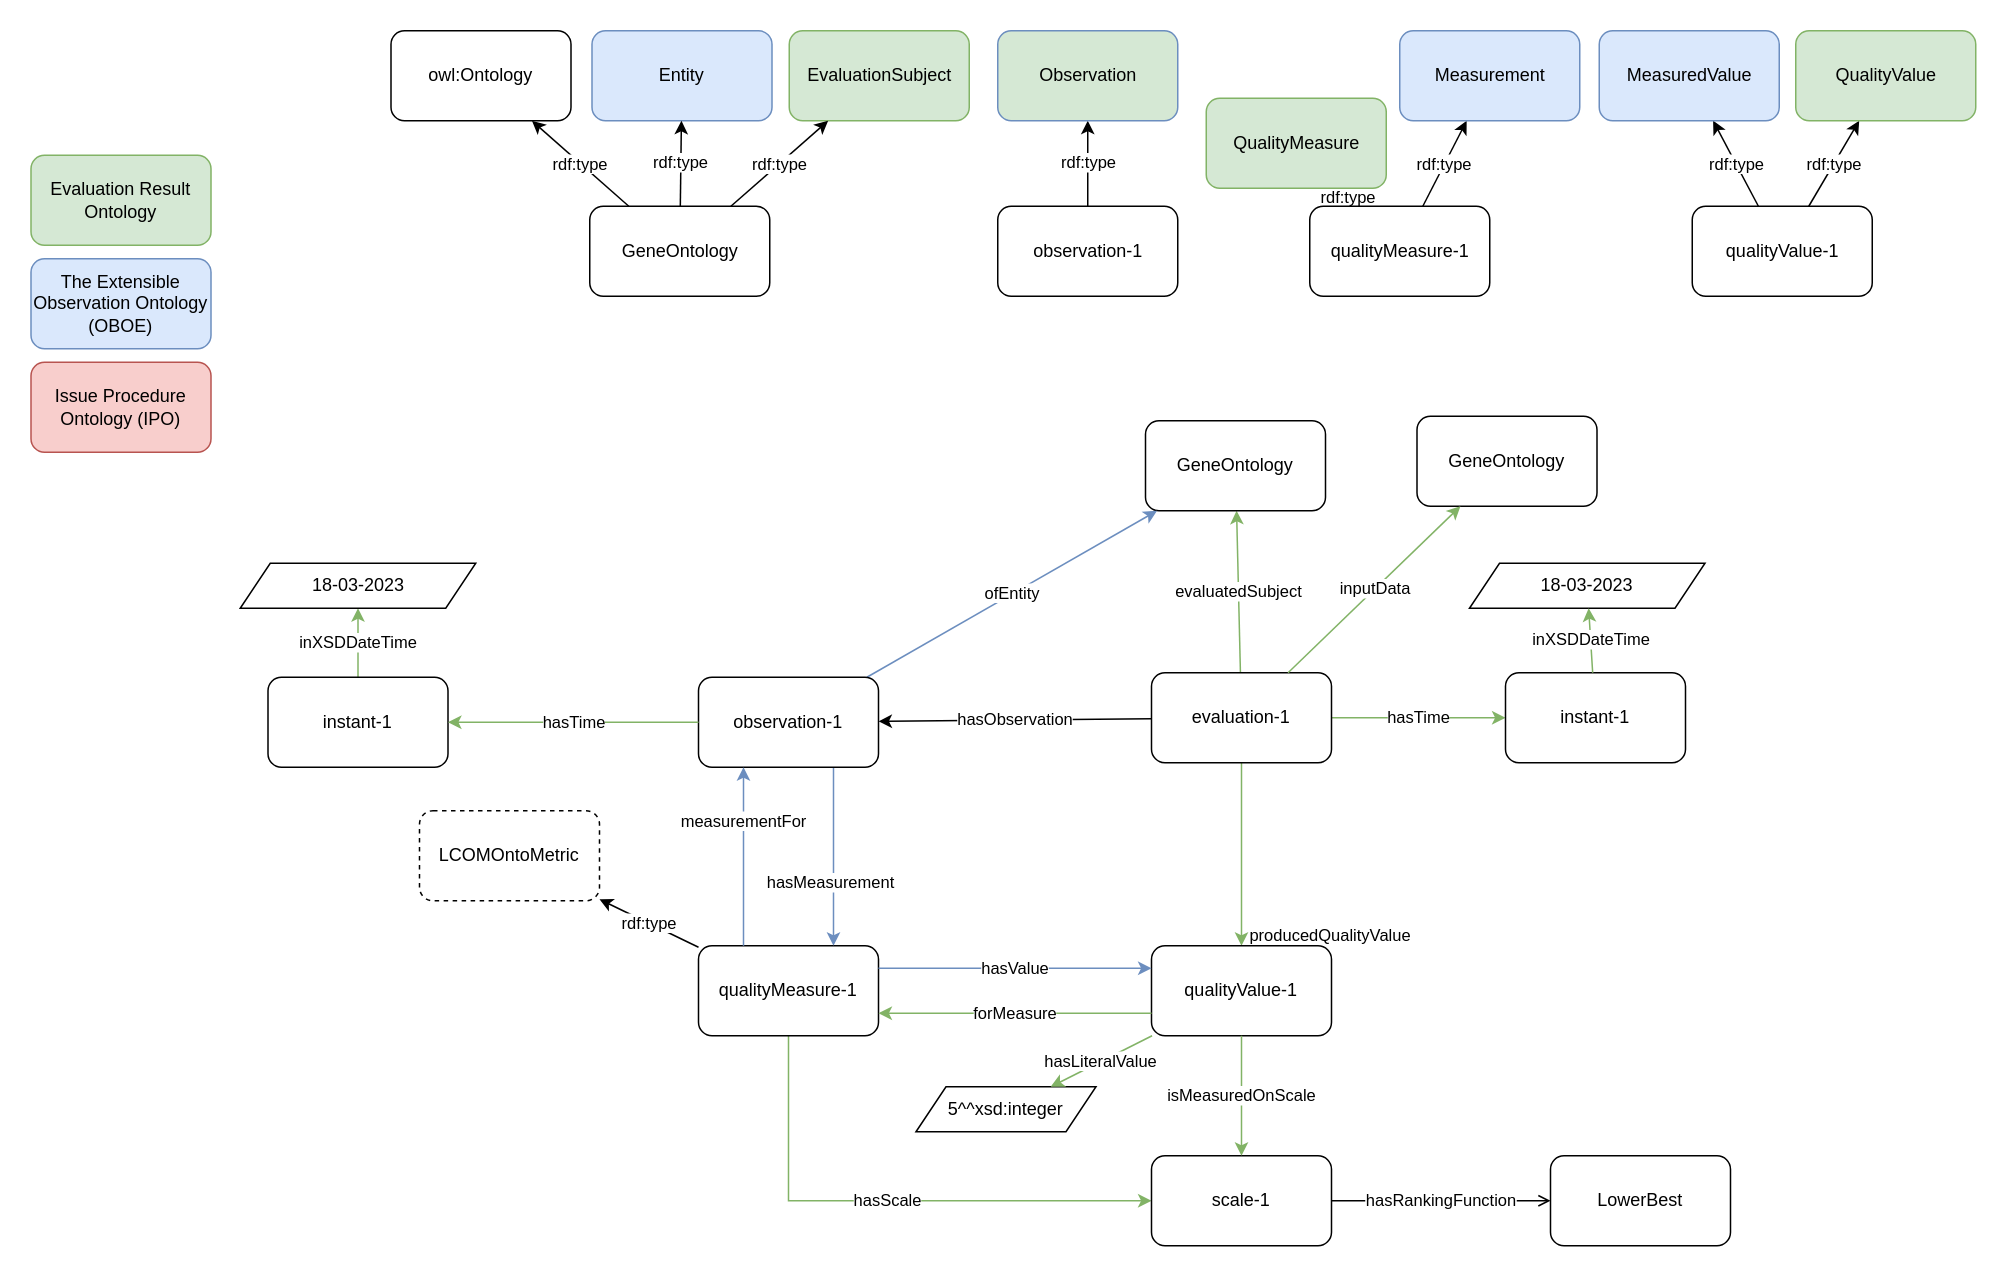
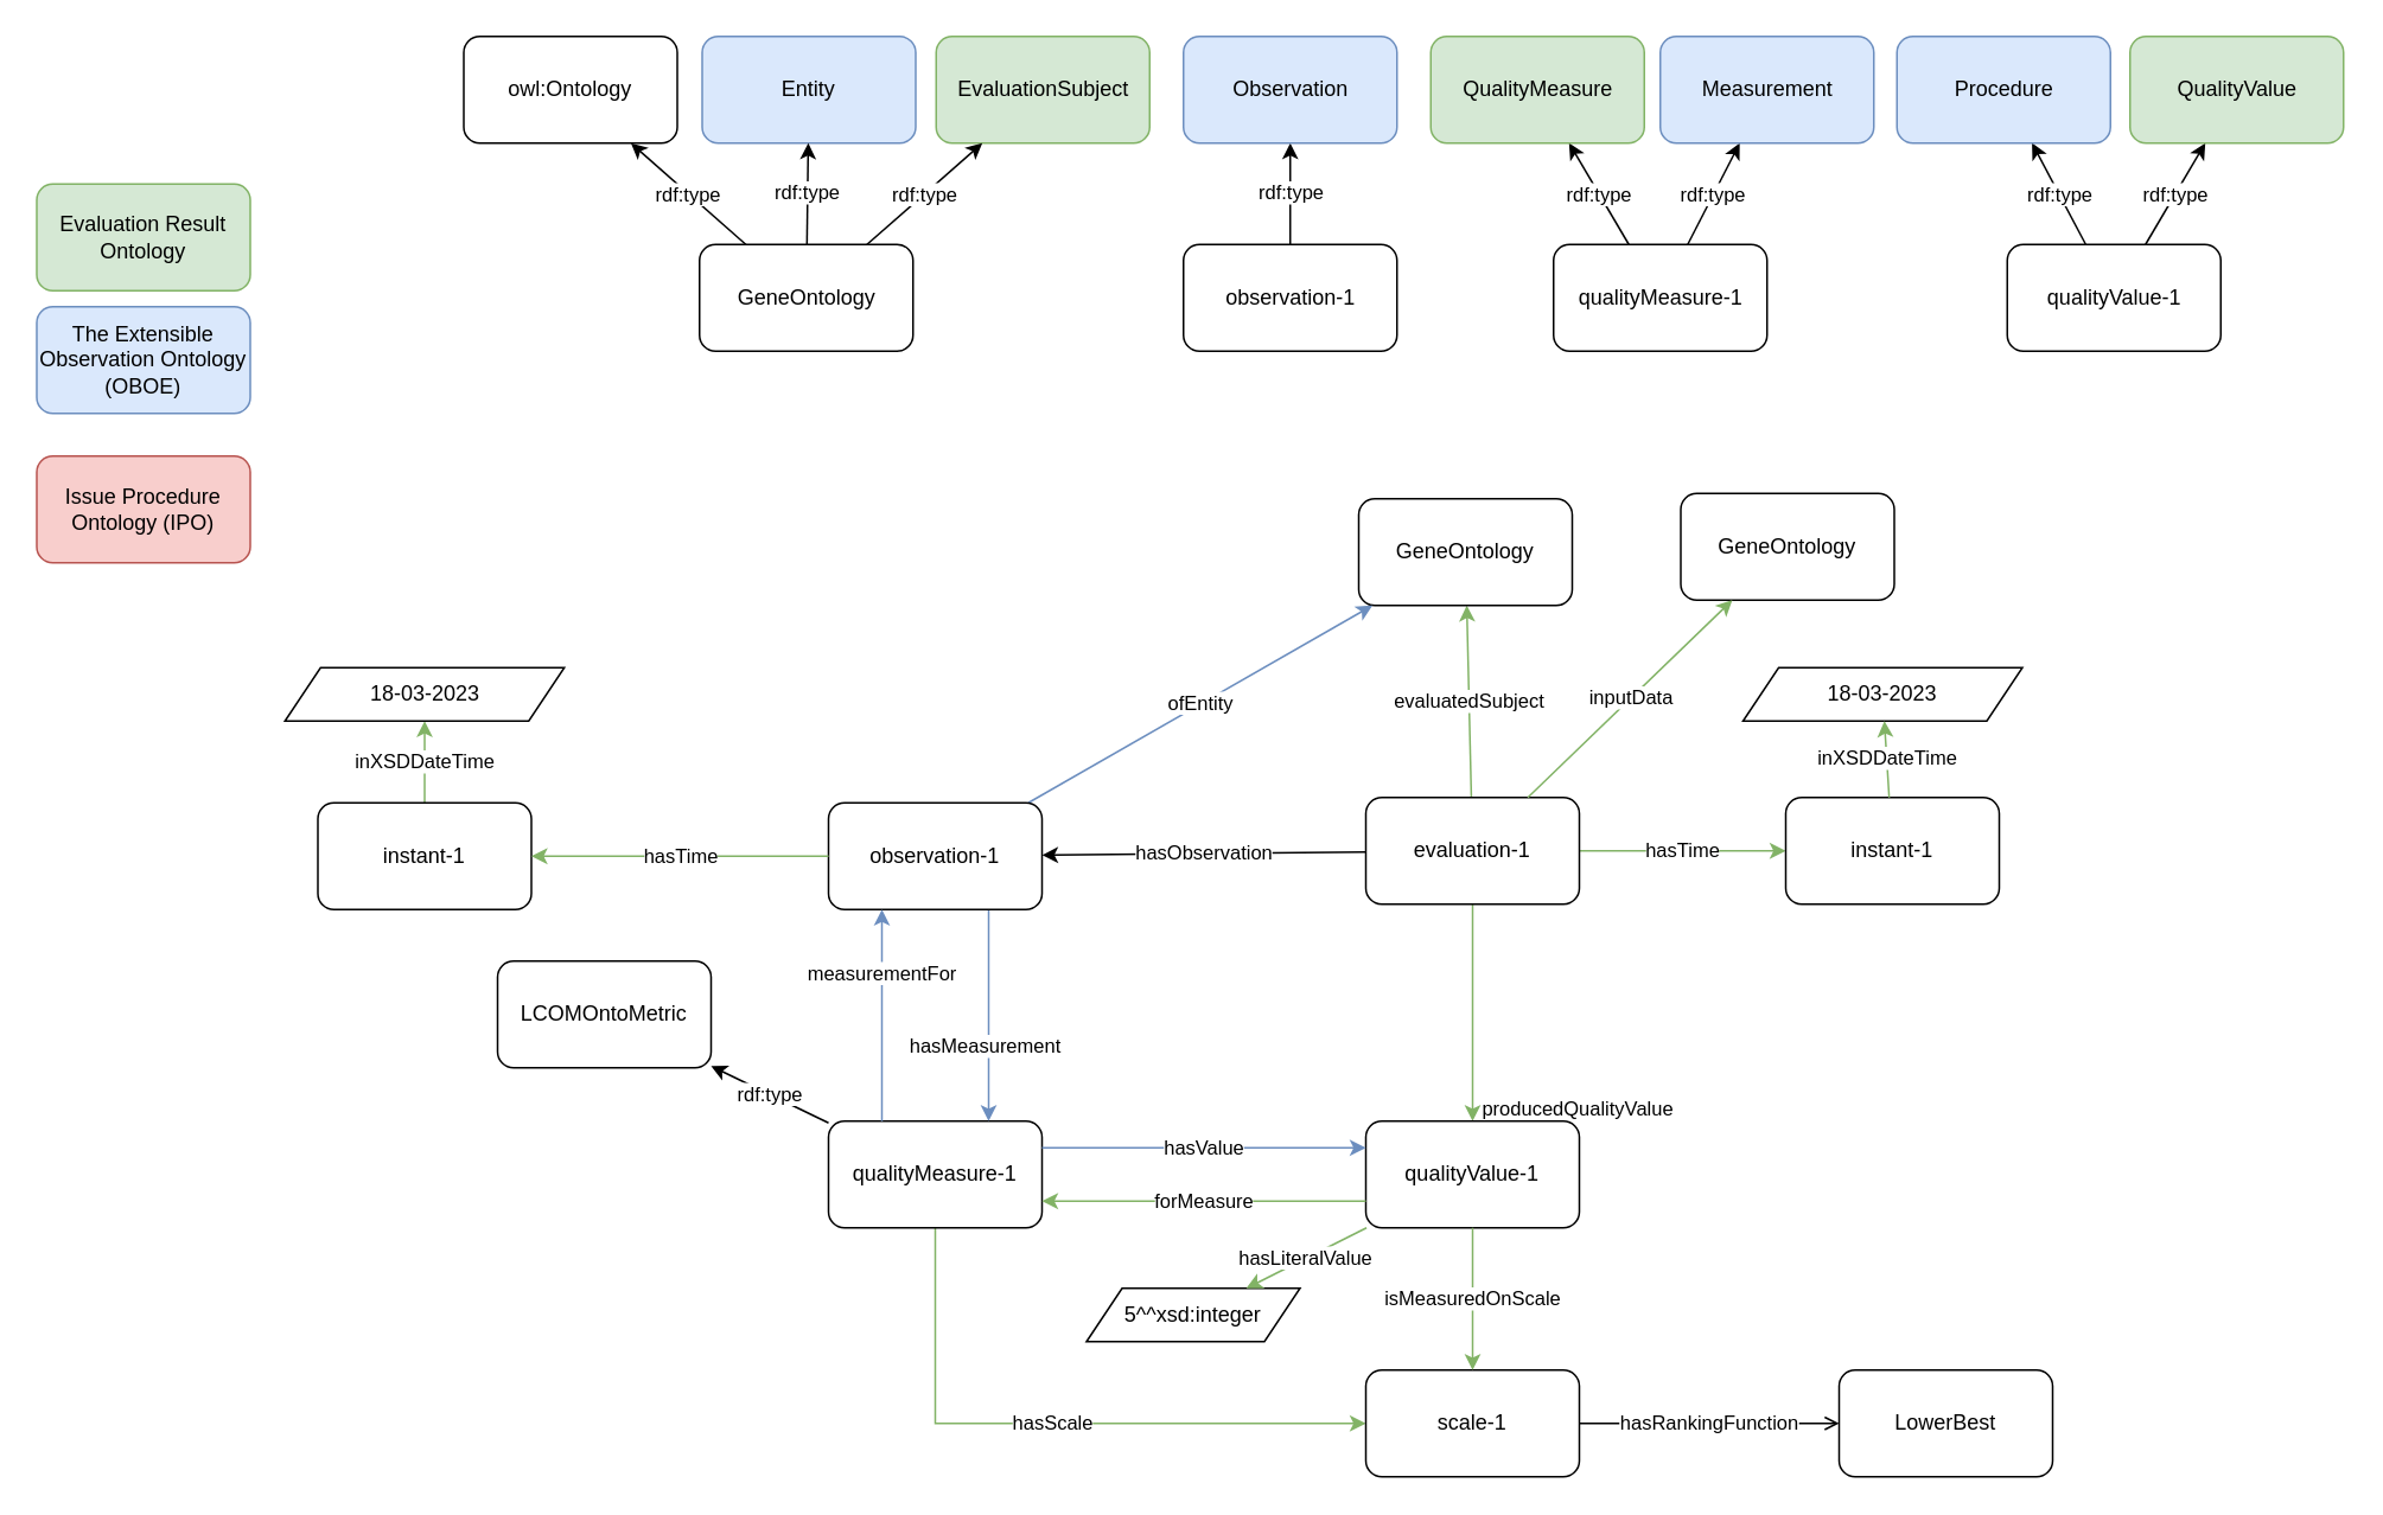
  <mxCell id="0" />
  <mxCell id="1" parent="0" />
  <mxCell id="2" value="producedQualityValue" style="edgeStyle=orthogonalEdgeStyle;rounded=0;orthogonalLoop=1;jettySize=auto;html=1;fillColor=#d5e8d4;strokeColor=#82b366;" edge="1" parent="1" source="6" target="12"><mxGeometry x="0.883" y="59" relative="1" as="geometry"><mxPoint as="offset" /></mxGeometry></mxCell>
  <mxCell id="3" value="evaluatedSubject" style="rounded=0;orthogonalLoop=1;jettySize=auto;html=1;fillColor=#d5e8d4;strokeColor=#82b366;" edge="1" parent="1" source="6" target="7"><mxGeometry relative="1" as="geometry" /></mxCell>
  <mxCell id="4" value="hasTime" style="rounded=0;orthogonalLoop=1;jettySize=auto;html=1;fillColor=#d5e8d4;strokeColor=#82b366;" edge="1" parent="1" source="6" target="15"><mxGeometry relative="1" as="geometry" /></mxCell>
  <mxCell id="5" value="hasObservation" style="rounded=0;orthogonalLoop=1;jettySize=auto;html=1;" edge="1" parent="1" source="6" target="26"><mxGeometry x="-0.004" relative="1" as="geometry"><mxPoint as="offset" /></mxGeometry></mxCell>
  <mxCell id="6" value="evaluation-1" style="rounded=1;whiteSpace=wrap;html=1;" vertex="1" parent="1"><mxGeometry x="767" y="448" width="120" height="60" as="geometry" /></mxCell>
  <mxCell id="7" value="GeneOntology" style="rounded=1;whiteSpace=wrap;html=1;" vertex="1" parent="1"><mxGeometry x="763" y="280" width="120" height="60" as="geometry" /></mxCell>
  <mxCell id="8" value="GeneOntology" style="rounded=1;whiteSpace=wrap;html=1;" vertex="1" parent="1"><mxGeometry x="944" y="277" width="120" height="60" as="geometry" /></mxCell>
  <mxCell id="9" value="hasScale" style="edgeStyle=orthogonalEdgeStyle;rounded=0;orthogonalLoop=1;jettySize=auto;html=1;exitX=0.5;exitY=1;exitDx=0;exitDy=0;entryX=0;entryY=0.5;entryDx=0;entryDy=0;fillColor=#d5e8d4;strokeColor=#82b366;" edge="1" parent="1" source="11" target="13"><mxGeometry relative="1" as="geometry" /></mxCell>
  <mxCell id="10" value="rdf:type" style="rounded=0;orthogonalLoop=1;jettySize=auto;html=1;" edge="1" parent="1" source="11" target="36"><mxGeometry relative="1" as="geometry" /></mxCell>
  <mxCell id="11" value="qualityMeasure-1" style="rounded=1;whiteSpace=wrap;html=1;" vertex="1" parent="1"><mxGeometry x="465" y="630" width="120" height="60" as="geometry" /></mxCell>
  <mxCell id="12" value="qualityValue-1" style="rounded=1;whiteSpace=wrap;html=1;" vertex="1" parent="1"><mxGeometry x="767" y="630" width="120" height="60" as="geometry" /></mxCell>
  <mxCell id="13" value="scale-1" style="rounded=1;whiteSpace=wrap;html=1;" vertex="1" parent="1"><mxGeometry x="767" y="770" width="120" height="60" as="geometry" /></mxCell>
  <mxCell id="14" value="5^^xsd:integer" style="shape=parallelogram;perimeter=parallelogramPerimeter;whiteSpace=wrap;html=1;fixedSize=1;" vertex="1" parent="1"><mxGeometry x="610" y="724" width="120" height="30" as="geometry" /></mxCell>
  <mxCell id="15" value="instant-1" style="rounded=1;whiteSpace=wrap;html=1;" vertex="1" parent="1"><mxGeometry x="1003" y="448" width="120" height="60" as="geometry" /></mxCell>
  <mxCell id="16" value="18-03-2023" style="shape=parallelogram;perimeter=parallelogramPerimeter;whiteSpace=wrap;html=1;fixedSize=1;" vertex="1" parent="1"><mxGeometry x="979" y="375" width="157" height="30" as="geometry" /></mxCell>
  <mxCell id="17" value="inputData" style="endArrow=classic;html=1;rounded=0;fillColor=#d5e8d4;strokeColor=#82b366;" edge="1" parent="1" source="6" target="8"><mxGeometry width="50" height="50" relative="1" as="geometry"><mxPoint x="803" y="518" as="sourcePoint" /><mxPoint x="853" y="468" as="targetPoint" /></mxGeometry></mxCell>
  <mxCell id="18" value="forMeasure" style="endArrow=classic;html=1;rounded=0;fillColor=#d5e8d4;strokeColor=#82b366;entryX=1;entryY=0.75;entryDx=0;entryDy=0;exitX=0;exitY=0.75;exitDx=0;exitDy=0;" edge="1" parent="1" source="12" target="11"><mxGeometry width="50" height="50" relative="1" as="geometry"><mxPoint x="803" y="510" as="sourcePoint" /><mxPoint x="853" y="460" as="targetPoint" /></mxGeometry></mxCell>
  <mxCell id="19" value="hasLiteralValue" style="endArrow=classic;html=1;rounded=0;fillColor=#d5e8d4;strokeColor=#82b366;" edge="1" parent="1" source="12" target="14"><mxGeometry width="50" height="50" relative="1" as="geometry"><mxPoint x="803" y="510" as="sourcePoint" /><mxPoint x="853" y="460" as="targetPoint" /></mxGeometry></mxCell>
  <mxCell id="20" value="isMeasuredOnScale" style="endArrow=classic;html=1;rounded=0;fillColor=#d5e8d4;strokeColor=#82b366;" edge="1" parent="1" source="12" target="13"><mxGeometry width="50" height="50" relative="1" as="geometry"><mxPoint x="803" y="510" as="sourcePoint" /><mxPoint x="853" y="460" as="targetPoint" /></mxGeometry></mxCell>
  <mxCell id="21" value="LowerBest" style="rounded=1;whiteSpace=wrap;html=1;" vertex="1" parent="1"><mxGeometry x="1033" y="770" width="120" height="60" as="geometry" /></mxCell>
  <mxCell id="22" value="hasRankingFunction" style="endArrow=open;html=1;rounded=0;" edge="1" parent="1" source="13" target="21"><mxGeometry width="50" height="50" relative="1" as="geometry"><mxPoint x="803" y="510" as="sourcePoint" /><mxPoint x="853" y="460" as="targetPoint" /></mxGeometry></mxCell>
  <mxCell id="23" value="inXSDDateTime" style="endArrow=classic;html=1;rounded=0;fillColor=#d5e8d4;strokeColor=#82b366;" edge="1" parent="1" source="15" target="16"><mxGeometry width="50" height="50" relative="1" as="geometry"><mxPoint x="823" y="488" as="sourcePoint" /><mxPoint x="873" y="438" as="targetPoint" /></mxGeometry></mxCell>
  <mxCell id="24" value="ofEntity" style="rounded=0;orthogonalLoop=1;jettySize=auto;html=1;fillColor=#dae8fc;strokeColor=#6c8ebf;" edge="1" parent="1" source="26" target="7"><mxGeometry relative="1" as="geometry" /></mxCell>
  <mxCell id="25" value="hasMeasurement" style="edgeStyle=none;rounded=0;orthogonalLoop=1;jettySize=auto;html=1;exitX=0.75;exitY=1;exitDx=0;exitDy=0;entryX=0.75;entryY=0;entryDx=0;entryDy=0;fillColor=#dae8fc;strokeColor=#6c8ebf;" edge="1" parent="1" source="26" target="11"><mxGeometry x="0.3" y="-2" relative="1" as="geometry"><mxPoint as="offset" /></mxGeometry></mxCell>
  <mxCell id="26" value="observation-1" style="rounded=1;whiteSpace=wrap;html=1;" vertex="1" parent="1"><mxGeometry x="465" y="451" width="120" height="60" as="geometry" /></mxCell>
  <mxCell id="27" value="inXSDDateTime" style="rounded=0;orthogonalLoop=1;jettySize=auto;html=1;fillColor=#d5e8d4;strokeColor=#82b366;" edge="1" parent="1" source="28" target="30"><mxGeometry relative="1" as="geometry" /></mxCell>
  <mxCell id="28" value="instant-1" style="rounded=1;whiteSpace=wrap;html=1;" vertex="1" parent="1"><mxGeometry x="178" y="451" width="120" height="60" as="geometry" /></mxCell>
  <mxCell id="29" value="hasTime" style="rounded=0;orthogonalLoop=1;jettySize=auto;html=1;fillColor=#d5e8d4;strokeColor=#82b366;" edge="1" parent="1" source="26" target="28"><mxGeometry x="-0.002" relative="1" as="geometry"><mxPoint x="192" y="475" as="sourcePoint" /><mxPoint x="308" y="475" as="targetPoint" /><mxPoint as="offset" /></mxGeometry></mxCell>
  <mxCell id="30" value="18-03-2023" style="shape=parallelogram;perimeter=parallelogramPerimeter;whiteSpace=wrap;html=1;fixedSize=1;" vertex="1" parent="1"><mxGeometry x="159.5" y="375" width="157" height="30" as="geometry" /></mxCell>
  <mxCell id="31" value="measurementFor" style="rounded=0;orthogonalLoop=1;jettySize=auto;html=1;entryX=0.25;entryY=1;entryDx=0;entryDy=0;exitX=0.25;exitY=0;exitDx=0;exitDy=0;fillColor=#dae8fc;strokeColor=#6c8ebf;" edge="1" parent="1" source="11" target="26"><mxGeometry x="0.4" relative="1" as="geometry"><mxPoint as="offset" /></mxGeometry></mxCell>
  <mxCell id="32" value="hasValue" style="rounded=0;orthogonalLoop=1;jettySize=auto;html=1;fillColor=#dae8fc;strokeColor=#6c8ebf;exitX=1;exitY=0.25;exitDx=0;exitDy=0;entryX=0;entryY=0.25;entryDx=0;entryDy=0;" edge="1" parent="1" source="11" target="12"><mxGeometry relative="1" as="geometry"><mxPoint x="585" y="571.854" as="sourcePoint" /></mxGeometry></mxCell>
  <mxCell id="33" value="&lt;div&gt;Evaluation Result&lt;/div&gt;&lt;div&gt;Ontology&lt;br&gt;&lt;/div&gt;" style="rounded=1;whiteSpace=wrap;html=1;fillColor=#d5e8d4;strokeColor=#82b366;" vertex="1" parent="1"><mxGeometry x="20" y="103" width="120" height="60" as="geometry" /></mxCell>
  <mxCell id="34" value="&lt;div&gt;The Extensible Observation Ontology&lt;/div&gt;&lt;div&gt;(OBOE)&lt;br&gt;&lt;/div&gt;" style="rounded=1;whiteSpace=wrap;html=1;fillColor=#dae8fc;strokeColor=#6c8ebf;" vertex="1" parent="1"><mxGeometry x="20" y="172" width="120" height="60" as="geometry" /></mxCell>
- <mxCell id="35" value="Issue Procedure Ontology (IPO)" style="rounded=1;whiteSpace=wrap;html=1;fillColor=#f8cecc;strokeColor=#b85450;" vertex="1" parent="1"><mxGeometry x="20" y="241" width="120" height="60" as="geometry" /></mxCell>
- <mxCell id="36" value="LCOMOntoMetric" style="rounded=1;whiteSpace=wrap;html=1;dashed=1;" vertex="1" parent="1"><mxGeometry x="279" y="540" width="120" height="60" as="geometry" /></mxCell>
+ <mxCell id="35" value="Issue Procedure Ontology (IPO)" style="rounded=1;whiteSpace=wrap;html=1;fillColor=#f8cecc;strokeColor=#b85450;" vertex="1" parent="1"><mxGeometry x="20" y="256" width="120" height="60" as="geometry" /></mxCell>
+ <mxCell id="36" value="LCOMOntoMetric" style="rounded=1;whiteSpace=wrap;html=1;" vertex="1" parent="1"><mxGeometry x="279" y="540" width="120" height="60" as="geometry" /></mxCell>
  <mxCell id="37" value="Entity" style="rounded=1;whiteSpace=wrap;html=1;fillColor=#dae8fc;strokeColor=#6c8ebf;" vertex="1" parent="1"><mxGeometry x="394" y="20" width="120" height="60" as="geometry" /></mxCell>
  <mxCell id="38" value="EvaluationSubject" style="rounded=1;whiteSpace=wrap;html=1;fillColor=#d5e8d4;strokeColor=#82b366;" vertex="1" parent="1"><mxGeometry x="525.5" y="20" width="120" height="60" as="geometry" /></mxCell>
  <mxCell id="39" value="rdf:type" style="rounded=0;orthogonalLoop=1;jettySize=auto;html=1;" edge="1" parent="1" source="42" target="37"><mxGeometry relative="1" as="geometry" /></mxCell>
  <mxCell id="40" value="rdf:type" style="rounded=0;orthogonalLoop=1;jettySize=auto;html=1;" edge="1" parent="1" source="42" target="38"><mxGeometry relative="1" as="geometry" /></mxCell>
  <mxCell id="41" value="rdf:type" style="rounded=0;orthogonalLoop=1;jettySize=auto;html=1;" edge="1" parent="1" source="42" target="56"><mxGeometry relative="1" as="geometry" /></mxCell>
  <mxCell id="42" value="GeneOntology" style="rounded=1;whiteSpace=wrap;html=1;" vertex="1" parent="1"><mxGeometry x="392.5" y="137" width="120" height="60" as="geometry" /></mxCell>
  <mxCell id="43" value="rdf:type" style="rounded=0;orthogonalLoop=1;jettySize=auto;html=1;" edge="1" parent="1" source="44" target="45"><mxGeometry relative="1" as="geometry" /></mxCell>
  <mxCell id="44" value="observation-1" style="rounded=1;whiteSpace=wrap;html=1;" vertex="1" parent="1"><mxGeometry x="664.5" y="137" width="120" height="60" as="geometry" /></mxCell>
- <mxCell id="45" value="Observation" style="rounded=1;whiteSpace=wrap;html=1;fillColor=#d5e8d4;strokeColor=#6c8ebf;" vertex="1" parent="1"><mxGeometry x="664.5" y="20" width="120" height="60" as="geometry" /></mxCell>
+ <mxCell id="45" value="Observation" style="rounded=1;whiteSpace=wrap;html=1;fillColor=#dae8fc;strokeColor=#6c8ebf;" vertex="1" parent="1"><mxGeometry x="664.5" y="20" width="120" height="60" as="geometry" /></mxCell>
  <mxCell id="46" value="rdf:type" style="rounded=0;orthogonalLoop=1;jettySize=auto;html=1;" edge="1" parent="1" source="48" target="49"><mxGeometry relative="1" as="geometry" /></mxCell>
  <mxCell id="47" value="rdf:type" style="rounded=0;orthogonalLoop=1;jettySize=auto;html=1;" edge="1" parent="1" source="48" target="50"><mxGeometry relative="1" as="geometry" /></mxCell>
  <mxCell id="48" value="qualityMeasure-1" style="rounded=1;whiteSpace=wrap;html=1;" vertex="1" parent="1"><mxGeometry x="872.5" y="137" width="120" height="60" as="geometry" /></mxCell>
- <mxCell id="49" value="QualityMeasure" style="rounded=1;whiteSpace=wrap;html=1;fillColor=#d5e8d4;strokeColor=#82b366;" vertex="1" parent="1"><mxGeometry x="803.5" y="65" width="120" height="60" as="geometry" /></mxCell>
+ <mxCell id="49" value="QualityMeasure" style="rounded=1;whiteSpace=wrap;html=1;fillColor=#d5e8d4;strokeColor=#82b366;" vertex="1" parent="1"><mxGeometry x="803.5" y="20" width="120" height="60" as="geometry" /></mxCell>
  <mxCell id="50" value="Measurement" style="rounded=1;whiteSpace=wrap;html=1;fillColor=#dae8fc;strokeColor=#6c8ebf;" vertex="1" parent="1"><mxGeometry x="932.5" y="20" width="120" height="60" as="geometry" /></mxCell>
  <mxCell id="51" value="rdf:type" style="rounded=0;orthogonalLoop=1;jettySize=auto;html=1;" edge="1" parent="1" source="53" target="54"><mxGeometry relative="1" as="geometry" /></mxCell>
  <mxCell id="52" value="rdf:type" style="rounded=0;orthogonalLoop=1;jettySize=auto;html=1;" edge="1" parent="1" source="53" target="55"><mxGeometry relative="1" as="geometry" /></mxCell>
  <mxCell id="53" value="qualityValue-1" style="rounded=1;whiteSpace=wrap;html=1;" vertex="1" parent="1"><mxGeometry x="1127.5" y="137" width="120" height="60" as="geometry" /></mxCell>
- <mxCell id="54" value="MeasuredValue" style="rounded=1;whiteSpace=wrap;html=1;fillColor=#dae8fc;strokeColor=#6c8ebf;" vertex="1" parent="1"><mxGeometry x="1065.5" y="20" width="120" height="60" as="geometry" /></mxCell>
+ <mxCell id="54" value="Procedure" style="rounded=1;whiteSpace=wrap;html=1;fillColor=#dae8fc;strokeColor=#6c8ebf;" vertex="1" parent="1"><mxGeometry x="1065.5" y="20" width="120" height="60" as="geometry" /></mxCell>
  <mxCell id="55" value="QualityValue" style="rounded=1;whiteSpace=wrap;html=1;fillColor=#d5e8d4;strokeColor=#82b366;" vertex="1" parent="1"><mxGeometry x="1196.5" y="20" width="120" height="60" as="geometry" /></mxCell>
  <mxCell id="56" value="owl:Ontology" style="rounded=1;whiteSpace=wrap;html=1;" vertex="1" parent="1"><mxGeometry x="260" y="20" width="120" height="60" as="geometry" /></mxCell>
